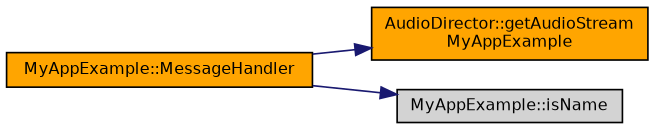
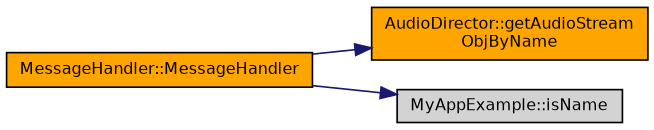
  digraph {
    rankdir=LR
    node [color=black fillcolor=orange fontname=Helvetica fontsize=10 shape=record style=filled]
    edge [color=midnightblue fontname=Helvetica fontsize=10 labelfontname=Helvetica labelfontsize=10 style=solid]
-   n1 [fontcolor=black height=0.2 label="MyAppExample::MessageHandler" width=0.4]
-   n2 [height=0.2 label="AudioDirector::getAudioStream\lMyAppExample" width=0.4]
+   n1 [fontcolor=black height=0.2 label="MessageHandler::MessageHandler" width=0.4]
+   n2 [height=0.2 label="AudioDirector::getAudioStream\lObjByName" width=0.4]
    n3 [fillcolor=lightgrey height=0.2 label="MyAppExample::isName" width=0.4]
    n1 -> n2
    n1 -> n3
  }
